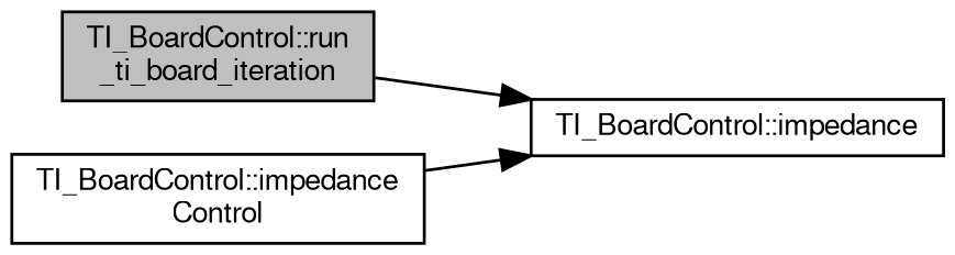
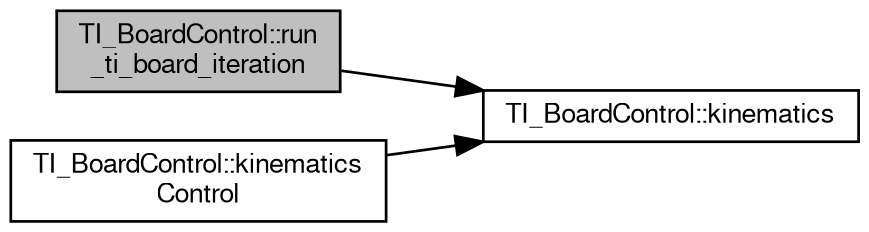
  digraph {
    rankdir=LR
    node [color=black fillcolor=white fontname=FreeSans fontsize=10 shape=box style=filled]
    edge [color=black fontname=FreeSans fontsize=10 labelfontname=FreeSans labelfontsize=10 style=solid]
    n1 [fillcolor=grey75 fontcolor=black height=0.2 label="TI_BoardControl::run\l_ti_board_iteration" width=0.4]
-   n2 [height=0.2 label="TI_BoardControl::impedance" width=0.4]
-   n3 [height=0.2 label="TI_BoardControl::impedance\lControl" width=0.4]
+   n2 [height=0.2 label="TI_BoardControl::kinematics" width=0.4]
+   n3 [height=0.2 label="TI_BoardControl::kinematics\lControl" width=0.4]
    n1 -> n2
    n3 -> n2
  }
